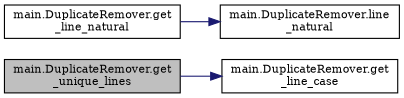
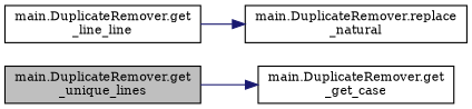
  digraph {
    fontname="DejaVu Serif"
    rankdir=LR
    node [color=black fillcolor=white fontname="DejaVu Serif" fontsize=10 shape=record style=filled]
    edge [color=midnightblue fontname="DejaVu Serif" fontsize=10 labelfontname=Helvetica labelfontsize=10 style=solid]
    n1 [fillcolor=grey75 fontcolor=black height=0.2 label="main.DuplicateRemover.get\l_unique_lines" width=0.4]
-   n2 [height=0.2 label="main.DuplicateRemover.get\l_line_case" width=0.4]
-   n3 [height=0.2 label="main.DuplicateRemover.get\l_line_natural" width=0.4]
-   n4 [height=0.2 label="main.DuplicateRemover.line\l_natural" width=0.4]
+   n2 [height=0.2 label="main.DuplicateRemover.get\l_get_case" width=0.4]
+   n3 [height=0.2 label="main.DuplicateRemover.get\l_line_line" width=0.4]
+   n4 [height=0.2 label="main.DuplicateRemover.replace\l_natural" width=0.4]
    n1 -> n2
    n3 -> n4
  }
